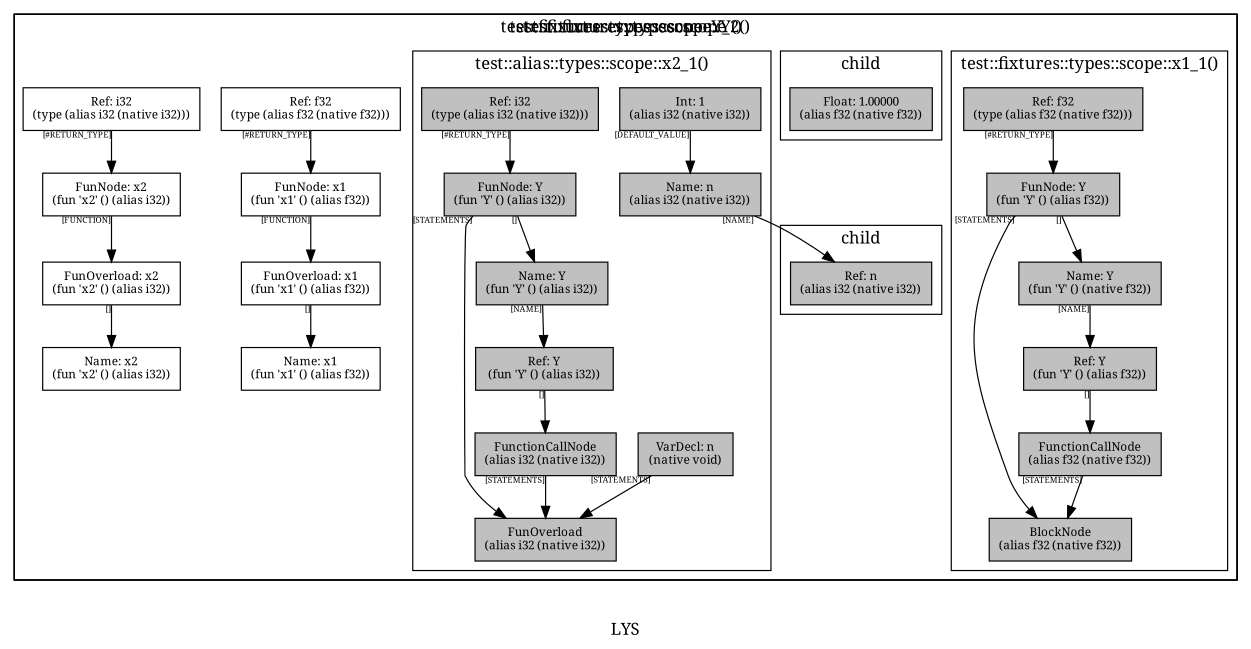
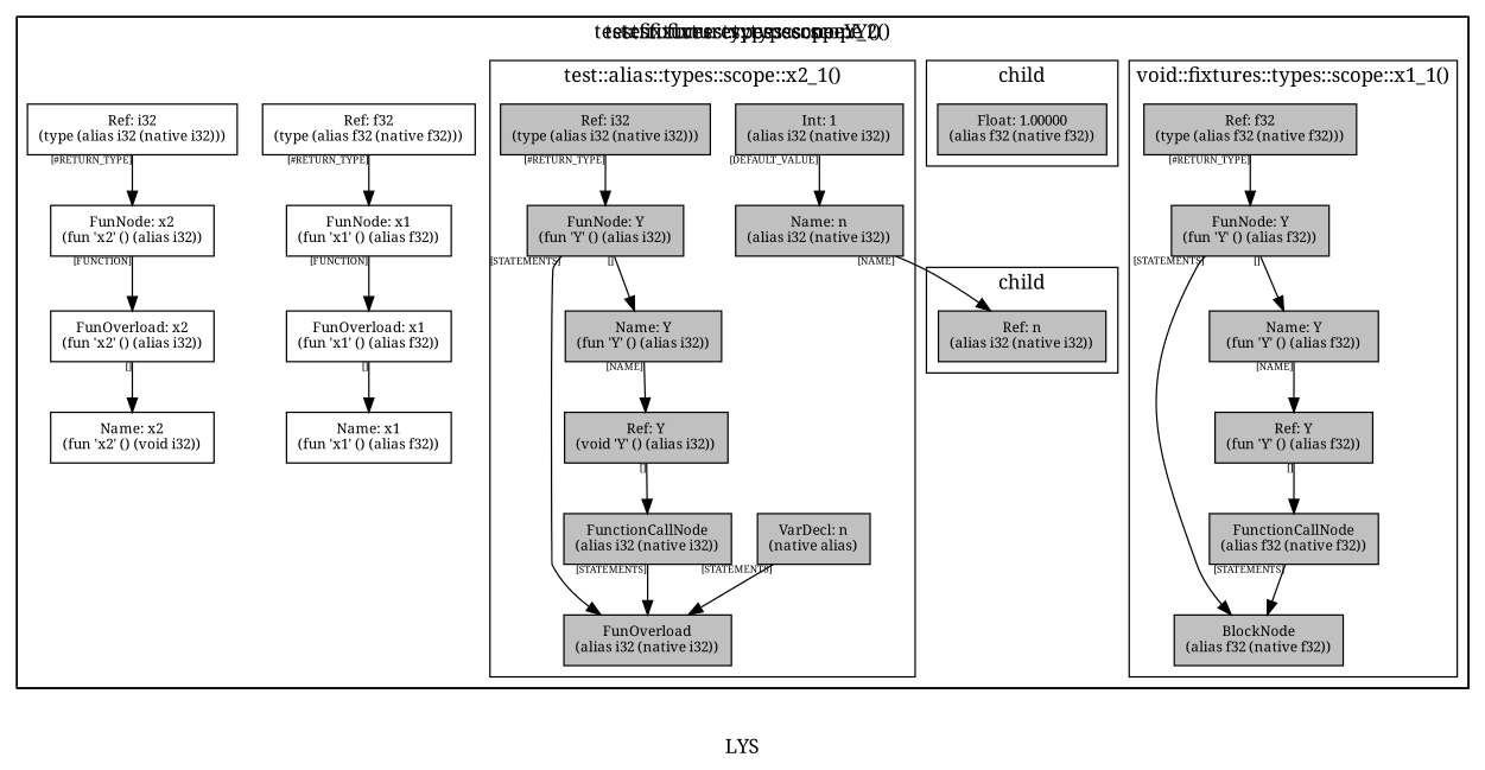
  digraph {
    fontname="Noto Serif"
    label=LYS
    node [fillcolor=grey fontname="Noto Serif" fontsize=10 shape=box style=filled]
    edge [color=black fontname="Noto Serif" fontsize=7 taillabel="[]"]
    n1 [label="BlockNode\n(alias f32 (native f32))"]
    n2 [label="FunNode: Y\n(fun 'Y' () (alias f32))"]
    n3 [label="Ref: f32\n(type (alias f32 (native f32)))"]
-   n4 [label="Name: Y\n(fun 'Y' () (native f32))"]
+   n4 [label="Name: Y\n(fun 'Y' () (alias f32))"]
    n5 [label="FunctionCallNode\n(alias f32 (native f32))"]
    n6 [label="Ref: Y\n(fun 'Y' () (alias f32))"]
    n7 [label="Float: 1.00000\n(alias f32 (native f32))"]
    n8 [label="FunOverload\n(alias i32 (native i32))"]
-   n9 [label="VarDecl: n\n(native void)"]
+   n9 [label="VarDecl: n\n(native alias)"]
    n10 [label="Name: n\n(alias i32 (native i32))"]
    n11 [label="Int: 1\n(alias i32 (native i32))"]
    n12 [label="FunNode: Y\n(fun 'Y' () (alias i32))"]
    n13 [label="Ref: i32\n(type (alias i32 (native i32)))"]
    n14 [label="Name: Y\n(fun 'Y' () (alias i32))"]
    n15 [label="FunctionCallNode\n(alias i32 (native i32))"]
-   n16 [label="Ref: Y\n(fun 'Y' () (alias i32))"]
+   n16 [label="Ref: Y\n(void 'Y' () (alias i32))"]
    n17 [label="Ref: n\n(alias i32 (native i32))"]
    n18 [label="FunOverload: x1\n(fun 'x1' () (alias f32))" style=""]
    n19 [label="FunNode: x1\n(fun 'x1' () (alias f32))" style=""]
    n20 [label="Ref: f32\n(type (alias f32 (native f32)))" style=""]
    n21 [label="Name: x1\n(fun 'x1' () (alias f32))" style=""]
    n22 [label="FunOverload: x2\n(fun 'x2' () (alias i32))" style=""]
    n23 [label="FunNode: x2\n(fun 'x2' () (alias i32))" style=""]
    n24 [label="Ref: i32\n(type (alias i32 (native i32)))" style=""]
-   n25 [label="Name: x2\n(fun 'x2' () (alias i32))" style=""]
+   n25 [label="Name: x2\n(fun 'x2' () (void i32))" style=""]
    subgraph cluster_1 {
      label="test::fixtures::types::scope"
      n18
      n19
      n20
      n21
      n22
      n23
      n24
      n25
      subgraph cluster_2 {
-       label="test::fixtures::types::scope::x1_1()"
+       label="void::fixtures::types::scope::x1_1()"
        rankdir=TB
        n1
        n2
        n3
        n4
        n5
        n6
      }
      subgraph cluster_3 {
        label=child
        rankdir=TB
        n7
      }
      subgraph cluster_4 {
        label="test::fixtures::types::scope::Y()"
        rankdir=TB
      }
      subgraph cluster_5 {
        label="test::alias::types::scope::x2_1()"
        rankdir=TB
        n8
        n9
        n10
        n11
        n12
        n13
        n14
        n15
        n16
      }
      subgraph cluster_6 {
        label=child
        rankdir=TB
        n17
      }
      subgraph cluster_7 {
        label="test::fixtures::types::scope::Y_2()"
        rankdir=TB
      }
    }
    n2 -> n1 [taillabel="[STATEMENTS]"]
    n2 -> n4
    n3 -> n2 [taillabel="[#RETURN_TYPE]"]
    n4 -> n6 [taillabel="[NAME]"]
    n5 -> n1 [taillabel="[STATEMENTS]"]
    n6 -> n5
    n9 -> n8 [taillabel="[STATEMENTS]"]
    n10 -> n17 [taillabel="[NAME]"]
    n11 -> n10 [taillabel="[DEFAULT_VALUE]"]
    n12 -> n8 [taillabel="[STATEMENTS]"]
    n12 -> n14
    n13 -> n12 [taillabel="[#RETURN_TYPE]"]
    n14 -> n16 [taillabel="[NAME]"]
    n15 -> n8 [taillabel="[STATEMENTS]"]
    n16 -> n15
    n18 -> n21
    n19 -> n18 [taillabel="[FUNCTION]"]
    n20 -> n19 [taillabel="[#RETURN_TYPE]"]
    n22 -> n25
    n23 -> n22 [taillabel="[FUNCTION]"]
    n24 -> n23 [taillabel="[#RETURN_TYPE]"]
  }
